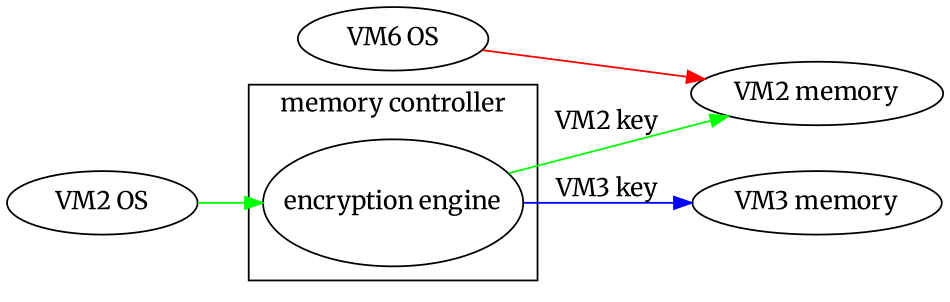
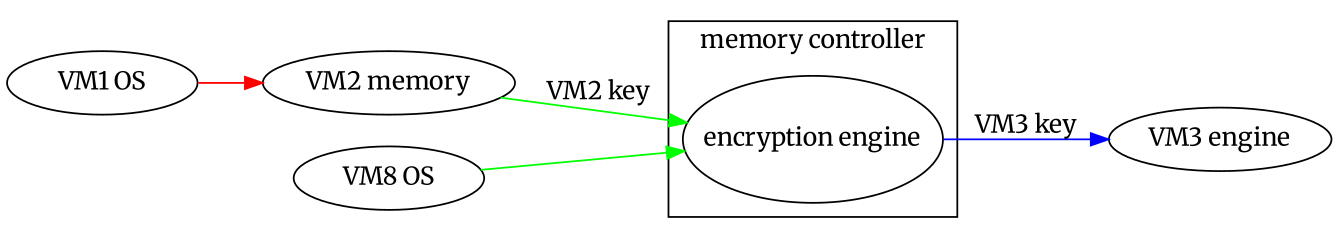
  digraph {
    fontname=Merriweather
    rankdir=LR
    node [fontname=Merriweather]
    edge [color=green fontname=Merriweather]
    n1 [height=1 label="encryption engine" width=1.5]
    n2 [label="VM2 memory" width=1.5]
-   n3 [label="VM3 memory" width=1.5]
-   n4 [label="VM6 OS" width=1.5]
-   n5 [label="VM2 OS" width=1.5]
+   n3 [label="VM3 engine" width=1.5]
+   n4 [label="VM1 OS" width=1.5]
+   n5 [label="VM8 OS" width=1.5]
    subgraph cluster_1 {
      label="memory controller"
      n1
    }
-   n1 -> n2 [label="VM2 key"]
+   n2 -> n1 [label="VM2 key"]
    n1 -> n3 [color=blue label="VM3 key"]
    n4 -> n2 [color=red]
    n5 -> n1
  }
